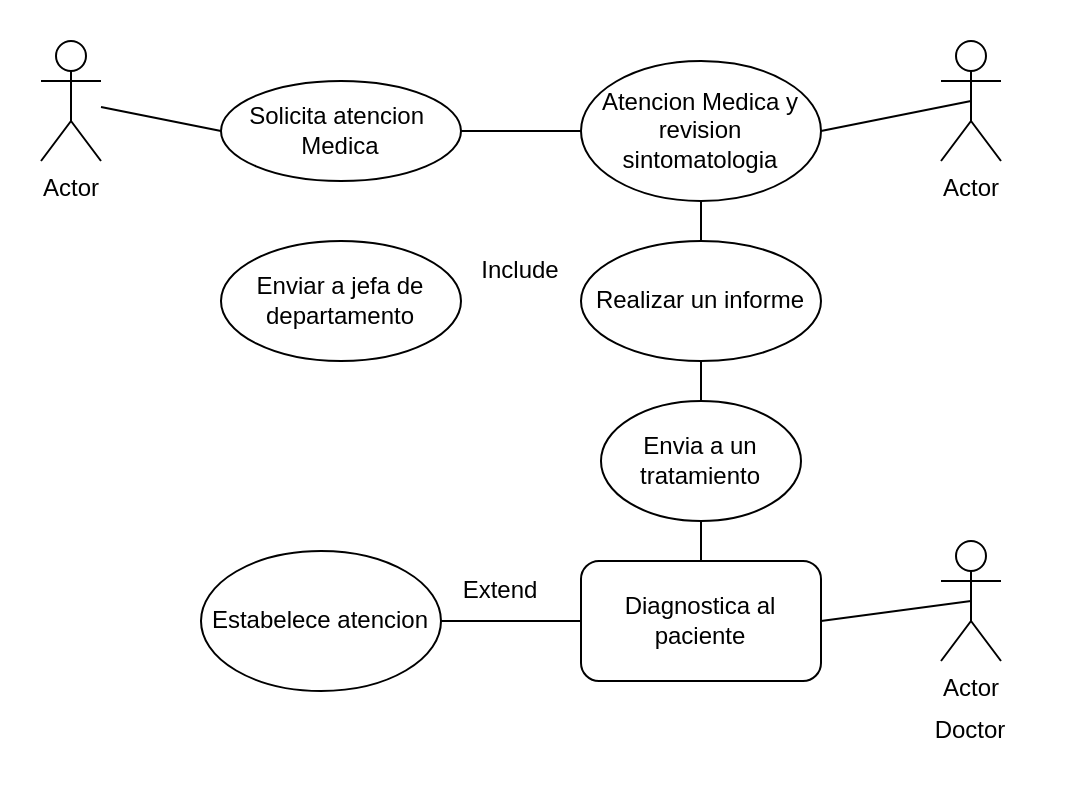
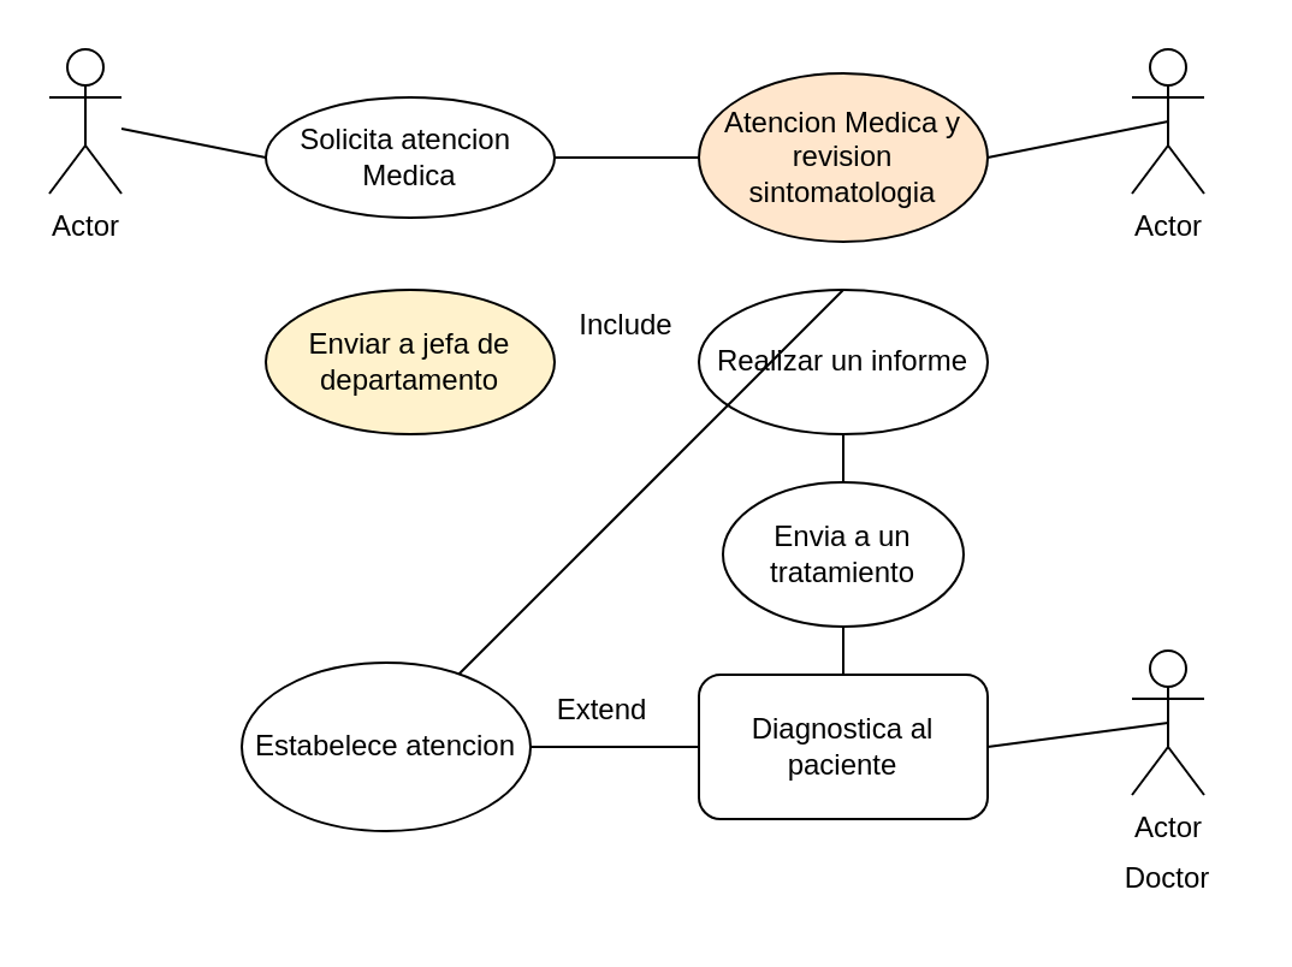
  <mxCell id="0" />
  <mxCell id="1" parent="0" />
  <mxCell id="2" value="Actor" style="shape=umlActor;verticalLabelPosition=bottom;verticalAlign=top;html=1;outlineConnect=0;" vertex="1" parent="1"><mxGeometry x="20" y="20" width="30" height="60" as="geometry" /></mxCell>
  <mxCell id="3" value="Actor" style="shape=umlActor;verticalLabelPosition=bottom;verticalAlign=top;html=1;outlineConnect=0;" vertex="1" parent="1"><mxGeometry x="470" y="20" width="30" height="60" as="geometry" /></mxCell>
  <mxCell id="4" value="Actor" style="shape=umlActor;verticalLabelPosition=bottom;verticalAlign=top;html=1;outlineConnect=0;" vertex="1" parent="1"><mxGeometry x="470" y="270" width="30" height="60" as="geometry" /></mxCell>
  <mxCell id="5" value="Doctor" style="text;html=1;align=center;verticalAlign=middle;whiteSpace=wrap;rounded=0;" vertex="1" parent="1"><mxGeometry x="455" y="350" width="60" height="30" as="geometry" /></mxCell>
  <mxCell id="6" value="Solicita atencion&amp;nbsp;&lt;div&gt;Medica&lt;/div&gt;" style="ellipse;whiteSpace=wrap;html=1;" vertex="1" parent="1"><mxGeometry x="110" y="40" width="120" height="50" as="geometry" /></mxCell>
- <mxCell id="7" value="Atencion Medica y revision sintomatologia" style="ellipse;whiteSpace=wrap;html=1;" vertex="1" parent="1"><mxGeometry x="290" y="30" width="120" height="70" as="geometry" /></mxCell>
+ <mxCell id="7" value="Atencion Medica y revision sintomatologia" style="ellipse;whiteSpace=wrap;html=1;fillColor=#ffe6cc;" vertex="1" parent="1"><mxGeometry x="290" y="30" width="120" height="70" as="geometry" /></mxCell>
  <mxCell id="8" value="" style="endArrow=none;html=1;rounded=0;entryX=0.5;entryY=0.5;entryDx=0;entryDy=0;entryPerimeter=0;exitX=1;exitY=0.5;exitDx=0;exitDy=0;" edge="1" parent="1" source="7" target="3"><mxGeometry width="50" height="50" relative="1" as="geometry"><mxPoint x="310" y="230" as="sourcePoint" /><mxPoint x="360" y="180" as="targetPoint" /></mxGeometry></mxCell>
  <mxCell id="9" value="" style="endArrow=none;html=1;rounded=0;entryX=0;entryY=0.5;entryDx=0;entryDy=0;" edge="1" parent="1" source="2" target="6"><mxGeometry width="50" height="50" relative="1" as="geometry"><mxPoint x="110" y="110" as="sourcePoint" /><mxPoint x="160" y="60" as="targetPoint" /></mxGeometry></mxCell>
  <mxCell id="10" value="" style="endArrow=none;html=1;rounded=0;entryX=0;entryY=0.5;entryDx=0;entryDy=0;exitX=1;exitY=0.5;exitDx=0;exitDy=0;" edge="1" parent="1" source="6" target="7"><mxGeometry width="50" height="50" relative="1" as="geometry"><mxPoint x="240" y="100" as="sourcePoint" /><mxPoint x="290" y="50" as="targetPoint" /></mxGeometry></mxCell>
  <mxCell id="11" value="Realizar un informe" style="ellipse;whiteSpace=wrap;html=1;" vertex="1" parent="1"><mxGeometry x="290" y="120" width="120" height="60" as="geometry" /></mxCell>
  <mxCell id="12" value="Envia a un tratamiento" style="ellipse;whiteSpace=wrap;html=1;" vertex="1" parent="1"><mxGeometry x="300" y="200" width="100" height="60" as="geometry" /></mxCell>
- <mxCell id="13" value="" style="endArrow=none;html=1;rounded=0;entryX=0.5;entryY=1;entryDx=0;entryDy=0;exitX=0.5;exitY=0;exitDx=0;exitDy=0;" edge="1" parent="1" source="11" target="7"><mxGeometry width="50" height="50" relative="1" as="geometry"><mxPoint x="310" y="230" as="sourcePoint" /><mxPoint x="360" y="180" as="targetPoint" /></mxGeometry></mxCell>
+ <mxCell id="13" value="" style="endArrow=none;html=1;rounded=0;exitX=0.5;exitY=0;exitDx=0;exitDy=0;" edge="1" parent="1" source="11" target="17"><mxGeometry width="50" height="50" relative="1" as="geometry"><mxPoint x="310" y="230" as="sourcePoint" /><mxPoint x="360" y="180" as="targetPoint" /></mxGeometry></mxCell>
  <mxCell id="14" value="" style="endArrow=none;html=1;rounded=0;entryX=0.5;entryY=1;entryDx=0;entryDy=0;exitX=0.5;exitY=0;exitDx=0;exitDy=0;" edge="1" parent="1" source="12" target="11"><mxGeometry width="50" height="50" relative="1" as="geometry"><mxPoint x="310" y="230" as="sourcePoint" /><mxPoint x="360" y="180" as="targetPoint" /></mxGeometry></mxCell>
  <mxCell id="15" value="Diagnostica al paciente" style="whiteSpace=wrap;html=1;rounded=1;" vertex="1" parent="1"><mxGeometry x="290" y="280" width="120" height="60" as="geometry" /></mxCell>
  <mxCell id="16" value="" style="endArrow=none;html=1;rounded=0;exitX=1;exitY=0.5;exitDx=0;exitDy=0;entryX=0.5;entryY=0.5;entryDx=0;entryDy=0;entryPerimeter=0;" edge="1" parent="1" source="15" target="4"><mxGeometry width="50" height="50" relative="1" as="geometry"><mxPoint x="310" y="230" as="sourcePoint" /><mxPoint x="360" y="180" as="targetPoint" /></mxGeometry></mxCell>
  <mxCell id="17" value="Estabelece atencion" style="ellipse;whiteSpace=wrap;html=1;" vertex="1" parent="1"><mxGeometry x="100" y="275" width="120" height="70" as="geometry" /></mxCell>
  <mxCell id="18" value="" style="endArrow=none;html=1;rounded=0;exitX=1;exitY=0.5;exitDx=0;exitDy=0;entryX=0;entryY=0.5;entryDx=0;entryDy=0;" edge="1" parent="1" source="17" target="15"><mxGeometry width="50" height="50" relative="1" as="geometry"><mxPoint x="310" y="230" as="sourcePoint" /><mxPoint x="360" y="180" as="targetPoint" /></mxGeometry></mxCell>
  <mxCell id="19" value="Extend" style="text;html=1;align=center;verticalAlign=middle;whiteSpace=wrap;rounded=0;" vertex="1" parent="1"><mxGeometry x="220" y="280" width="60" height="30" as="geometry" /></mxCell>
  <mxCell id="20" value="" style="endArrow=none;html=1;rounded=0;entryX=0.5;entryY=1;entryDx=0;entryDy=0;exitX=0.5;exitY=0;exitDx=0;exitDy=0;" edge="1" parent="1" source="15" target="12"><mxGeometry width="50" height="50" relative="1" as="geometry"><mxPoint x="310" y="230" as="sourcePoint" /><mxPoint x="360" y="180" as="targetPoint" /></mxGeometry></mxCell>
- <mxCell id="21" value="Enviar a jefa de departamento" style="ellipse;whiteSpace=wrap;html=1;" vertex="1" parent="1"><mxGeometry x="110" y="120" width="120" height="60" as="geometry" /></mxCell>
+ <mxCell id="21" value="Enviar a jefa de departamento" style="ellipse;whiteSpace=wrap;html=1;fillColor=#fff2cc;" vertex="1" parent="1"><mxGeometry x="110" y="120" width="120" height="60" as="geometry" /></mxCell>
  <mxCell id="22" value="Include" style="text;html=1;align=center;verticalAlign=middle;whiteSpace=wrap;rounded=0;" vertex="1" parent="1"><mxGeometry x="230" y="120" width="60" height="30" as="geometry" /></mxCell>
